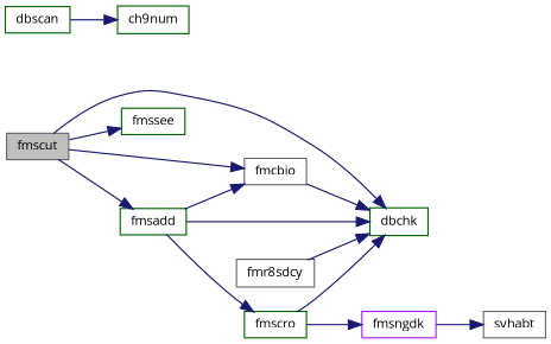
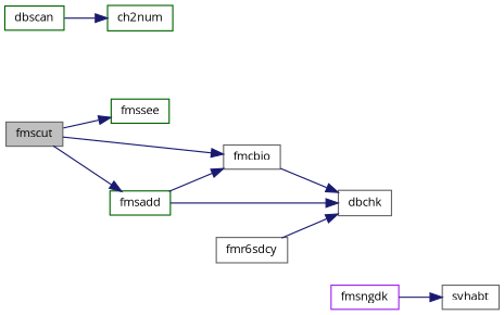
  digraph {
    fontname="Open Sans"
    rankdir=LR
    node [color=darkgreen fillcolor=white fontname="Open Sans" fontsize=10 shape=record style=filled]
    edge [color=midnightblue fontname="Open Sans" fontsize=10 labelfontname=Helvetica labelfontsize=10 style=solid]
    n1 [color=gray40 fillcolor=grey75 fontcolor=black height=0.2 label=fmscut width=0.4]
-   n2 [height=0.2 label=dbchk width=0.4]
+   n2 [color=gray40 height=0.2 label=dbchk width=0.4]
    n3 [height=0.2 label=fmssee width=0.4]
    n4 [color=gray40 height=0.2 label=fmcbio width=0.4]
    n5 [height=0.2 label=fmsadd width=0.4]
-   n6 [height=0.2 label=fmscro width=0.4]
    n7 [height=0.2 label=dbscan width=0.4]
-   n8 [height=0.2 label=ch9num width=0.4]
+   n8 [height=0.2 label=ch2num width=0.4]
    n9 [color=purple height=0.2 label=fmsngdk width=0.4]
    n10 [color=gray40 height=0.2 label=svhabt width=0.4]
-   n11 [color=gray40 height=0.2 label=fmr8sdcy width=0.4]
-   n1 -> n2
+   n11 [color=gray40 height=0.2 label=fmr6sdcy width=0.4]
    n1 -> n3
    n1 -> n4
    n1 -> n5
    n4 -> n2
    n5 -> n2
    n5 -> n4
-   n5 -> n6
-   n6 -> n2
-   n6 -> n9
    n7 -> n8
    n9 -> n10
    n11 -> n2
  }
